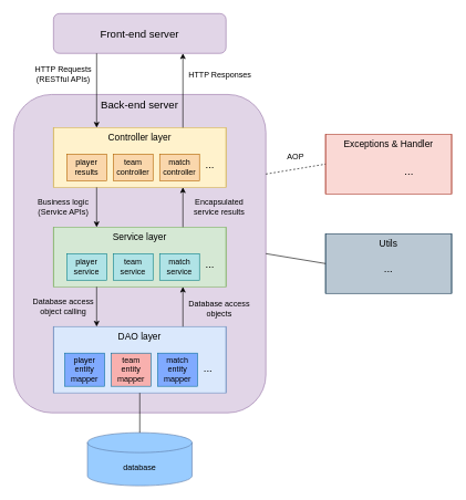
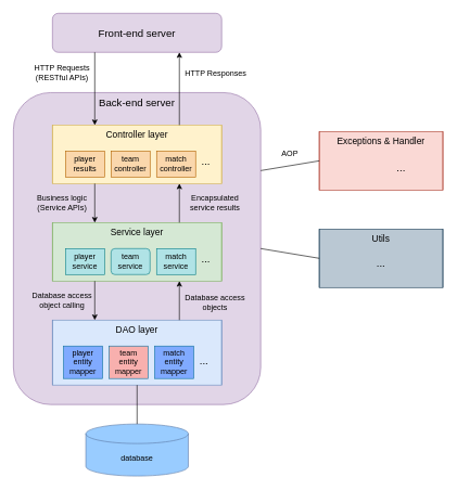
  <mxCell id="0" />
  <mxCell id="1" parent="0" />
  <mxCell id="2" value="&lt;font style=&quot;font-size: 16px;&quot;&gt;Back-end server&lt;/font&gt;" style="rounded=1;whiteSpace=wrap;html=1;fillColor=#e1d5e7;strokeColor=#9673a6;verticalAlign=top;" vertex="1" parent="1"><mxGeometry x="20" y="142" width="380" height="480" as="geometry" /></mxCell>
  <mxCell id="3" value="&lt;font style=&quot;font-size: 14px;&quot;&gt;Controller layer&lt;/font&gt;" style="shape=process;whiteSpace=wrap;html=1;backgroundOutline=1;fillColor=#fff2cc;strokeColor=#d6b656;size=0;verticalAlign=top;" vertex="1" parent="1"><mxGeometry x="80" y="192" width="260" height="90" as="geometry" /></mxCell>
  <mxCell id="4" value="&lt;font style=&quot;font-size: 14px;&quot;&gt;Service layer&lt;/font&gt;" style="shape=process;whiteSpace=wrap;html=1;backgroundOutline=1;fillColor=#d5e8d4;strokeColor=#82b366;size=0;verticalAlign=top;" vertex="1" parent="1"><mxGeometry x="80" y="342" width="260" height="90" as="geometry" /></mxCell>
  <mxCell id="5" value="&lt;font style=&quot;font-size: 14px;&quot;&gt;DAO layer&lt;/font&gt;" style="shape=process;whiteSpace=wrap;html=1;backgroundOutline=1;fillColor=#dae8fc;strokeColor=#6c8ebf;size=0;verticalAlign=top;" vertex="1" parent="1"><mxGeometry x="80" y="492" width="260" height="100" as="geometry" /></mxCell>
  <mxCell id="6" value="database" style="shape=cylinder3;whiteSpace=wrap;html=1;boundedLbl=1;backgroundOutline=1;size=15.0;fillColor=#99CCFF;strokeColor=#5F7DA8;" vertex="1" parent="1"><mxGeometry x="131.25" y="652" width="157.5" height="80" as="geometry" /></mxCell>
  <mxCell id="7" value="" style="endArrow=none;html=1;rounded=0;exitX=0.5;exitY=0;exitDx=0;exitDy=0;exitPerimeter=0;entryX=0.5;entryY=1;entryDx=0;entryDy=0;" edge="1" parent="1" source="6" target="5"><mxGeometry width="50" height="50" relative="1" as="geometry"><mxPoint x="150" y="492" as="sourcePoint" /><mxPoint x="200" y="442" as="targetPoint" /></mxGeometry></mxCell>
  <mxCell id="8" value="&lt;font style=&quot;font-size: 16px;&quot;&gt;Front-end server&lt;/font&gt;" style="rounded=1;whiteSpace=wrap;html=1;fillColor=#e1d5e7;strokeColor=#9673a6;" vertex="1" parent="1"><mxGeometry x="80" y="20" width="260" height="60" as="geometry" /></mxCell>
  <mxCell id="9" value="" style="endArrow=classic;html=1;rounded=0;entryX=0.25;entryY=0;entryDx=0;entryDy=0;exitX=0.25;exitY=1;exitDx=0;exitDy=0;" edge="1" parent="1" source="8" target="3"><mxGeometry width="50" height="50" relative="1" as="geometry"><mxPoint x="70" y="142" as="sourcePoint" /><mxPoint x="170" y="162" as="targetPoint" /></mxGeometry></mxCell>
  <mxCell id="10" value="" style="endArrow=classic;html=1;rounded=0;exitX=0.75;exitY=0;exitDx=0;exitDy=0;entryX=0.75;entryY=1;entryDx=0;entryDy=0;" edge="1" parent="1" source="3" target="8"><mxGeometry width="50" height="50" relative="1" as="geometry"><mxPoint x="70" y="302" as="sourcePoint" /><mxPoint x="300" y="152" as="targetPoint" /></mxGeometry></mxCell>
  <mxCell id="11" value="" style="endArrow=classic;html=1;rounded=0;exitX=0.25;exitY=1;exitDx=0;exitDy=0;entryX=0.25;entryY=0;entryDx=0;entryDy=0;" edge="1" parent="1" source="3" target="4"><mxGeometry width="50" height="50" relative="1" as="geometry"><mxPoint x="70" y="302" as="sourcePoint" /><mxPoint x="190" y="282" as="targetPoint" /></mxGeometry></mxCell>
  <mxCell id="12" value="" style="endArrow=classic;html=1;rounded=0;exitX=0.25;exitY=1;exitDx=0;exitDy=0;entryX=0.25;entryY=0;entryDx=0;entryDy=0;" edge="1" parent="1" source="4" target="5"><mxGeometry width="50" height="50" relative="1" as="geometry"><mxPoint x="70" y="342" as="sourcePoint" /><mxPoint x="120" y="292" as="targetPoint" /></mxGeometry></mxCell>
  <mxCell id="13" value="" style="endArrow=classic;html=1;rounded=0;exitX=0.75;exitY=0;exitDx=0;exitDy=0;entryX=0.75;entryY=1;entryDx=0;entryDy=0;" edge="1" parent="1" source="4" target="3"><mxGeometry width="50" height="50" relative="1" as="geometry"><mxPoint x="70" y="302" as="sourcePoint" /><mxPoint x="120" y="252" as="targetPoint" /></mxGeometry></mxCell>
  <mxCell id="14" value="" style="endArrow=classic;html=1;rounded=0;exitX=0.75;exitY=0;exitDx=0;exitDy=0;entryX=0.75;entryY=1;entryDx=0;entryDy=0;" edge="1" parent="1" source="5" target="4"><mxGeometry width="50" height="50" relative="1" as="geometry"><mxPoint x="70" y="342" as="sourcePoint" /><mxPoint x="120" y="292" as="targetPoint" /></mxGeometry></mxCell>
  <mxCell id="15" value="HTTP Responses" style="text;html=1;align=center;verticalAlign=middle;whiteSpace=wrap;rounded=0;" vertex="1" parent="1"><mxGeometry x="276" y="97" width="110" height="30" as="geometry" /></mxCell>
  <mxCell id="16" value="HTTP Requests&lt;br&gt;(RESTful APIs)" style="text;html=1;align=center;verticalAlign=middle;whiteSpace=wrap;rounded=0;" vertex="1" parent="1"><mxGeometry x="40" y="91" width="110" height="40" as="geometry" /></mxCell>
  <mxCell id="17" value="player&lt;div&gt;results&lt;/div&gt;" style="rounded=0;whiteSpace=wrap;html=1;fillColor=#fad7ac;strokeColor=#b46504;" vertex="1" parent="1"><mxGeometry x="100" y="232" width="60" height="40" as="geometry" /></mxCell>
  <mxCell id="18" value="team&lt;div&gt;controller&lt;/div&gt;" style="rounded=0;whiteSpace=wrap;html=1;fillColor=#fad7ac;strokeColor=#b46504;" vertex="1" parent="1"><mxGeometry x="170" y="232" width="60" height="40" as="geometry" /></mxCell>
  <mxCell id="19" value="match&lt;div&gt;controller&lt;/div&gt;" style="rounded=0;whiteSpace=wrap;html=1;fillColor=#fad7ac;strokeColor=#b46504;" vertex="1" parent="1"><mxGeometry x="240" y="232" width="60" height="40" as="geometry" /></mxCell>
  <mxCell id="20" value="..." style="text;html=1;align=center;verticalAlign=middle;whiteSpace=wrap;rounded=0;fontSize=16;" vertex="1" parent="1"><mxGeometry x="306" y="232" width="20" height="30" as="geometry" /></mxCell>
  <mxCell id="21" value="player&lt;div&gt;service&lt;/div&gt;" style="rounded=0;whiteSpace=wrap;html=1;fillColor=#b0e3e6;strokeColor=#0e8088;" vertex="1" parent="1"><mxGeometry x="100" y="382" width="60" height="40" as="geometry" /></mxCell>
- <mxCell id="22" value="team&lt;div&gt;service&lt;/div&gt;" style="rounded=0;whiteSpace=wrap;html=1;fillColor=#b0e3e6;strokeColor=#0e8088;" vertex="1" parent="1"><mxGeometry x="170" y="382" width="60" height="40" as="geometry" /></mxCell>
+ <mxCell id="22" value="team&lt;div&gt;service&lt;/div&gt;" style="whiteSpace=wrap;html=1;fillColor=#b0e3e6;strokeColor=#0e8088;rounded=1;" vertex="1" parent="1"><mxGeometry x="170" y="382" width="60" height="40" as="geometry" /></mxCell>
  <mxCell id="23" value="match&lt;div&gt;service&lt;/div&gt;" style="rounded=0;whiteSpace=wrap;html=1;fillColor=#b0e3e6;strokeColor=#0e8088;" vertex="1" parent="1"><mxGeometry x="240" y="382" width="60" height="40" as="geometry" /></mxCell>
  <mxCell id="24" value="..." style="text;html=1;align=center;verticalAlign=middle;whiteSpace=wrap;rounded=0;fontSize=16;" vertex="1" parent="1"><mxGeometry x="306" y="382" width="20" height="30" as="geometry" /></mxCell>
  <mxCell id="25" value="player&lt;div&gt;&lt;div&gt;entity&lt;/div&gt;&lt;/div&gt;&lt;div&gt;mapper&lt;/div&gt;" style="rounded=0;whiteSpace=wrap;html=1;fillColor=#80AAFF;strokeColor=#10739e;" vertex="1" parent="1"><mxGeometry x="97" y="532" width="60" height="50" as="geometry" /></mxCell>
  <mxCell id="26" value="team&lt;div&gt;entity&lt;br&gt;&lt;div&gt;mapper&lt;/div&gt;&lt;/div&gt;" style="rounded=0;whiteSpace=wrap;html=1;fillColor=#f8b0ae;strokeColor=#10739e;" vertex="1" parent="1"><mxGeometry x="167" y="532" width="60" height="50" as="geometry" /></mxCell>
  <mxCell id="27" value="match&lt;div&gt;entity mapper&lt;/div&gt;" style="rounded=0;whiteSpace=wrap;html=1;fillColor=#80AAFF;strokeColor=#10739e;" vertex="1" parent="1"><mxGeometry x="237" y="532" width="60" height="50" as="geometry" /></mxCell>
  <mxCell id="28" value="..." style="text;html=1;align=center;verticalAlign=middle;whiteSpace=wrap;rounded=0;fontSize=16;" vertex="1" parent="1"><mxGeometry x="303" y="539" width="20" height="30" as="geometry" /></mxCell>
  <mxCell id="29" value="Business logic&lt;br&gt;(Service APIs)" style="text;html=1;align=center;verticalAlign=middle;whiteSpace=wrap;rounded=0;" vertex="1" parent="1"><mxGeometry x="40" y="292" width="110" height="40" as="geometry" /></mxCell>
  <mxCell id="30" value="Database access object calling" style="text;html=1;align=center;verticalAlign=middle;whiteSpace=wrap;rounded=0;" vertex="1" parent="1"><mxGeometry x="40" y="442" width="110" height="40" as="geometry" /></mxCell>
  <mxCell id="31" value="&lt;font style=&quot;font-size: 14px;&quot;&gt;Exceptions &amp;amp; Handler&lt;/font&gt;" style="shape=process;whiteSpace=wrap;html=1;backgroundOutline=1;fillColor=#fad9d5;strokeColor=#ae4132;size=0;verticalAlign=top;" vertex="1" parent="1"><mxGeometry x="490" y="202" width="190" height="90" as="geometry" /></mxCell>
  <mxCell id="32" value="&lt;font style=&quot;font-size: 14px;&quot;&gt;Utils&lt;/font&gt;" style="shape=process;whiteSpace=wrap;html=1;backgroundOutline=1;size=0;verticalAlign=top;fillColor=#bac8d3;strokeColor=#23445d;" vertex="1" parent="1"><mxGeometry x="490" y="352" width="190" height="90" as="geometry" /></mxCell>
  <mxCell id="33" value="..." style="text;html=1;align=center;verticalAlign=middle;whiteSpace=wrap;rounded=0;fontSize=16;" vertex="1" parent="1"><mxGeometry x="606" y="242" width="20" height="30" as="geometry" /></mxCell>
  <mxCell id="34" value="..." style="text;html=1;align=center;verticalAlign=middle;whiteSpace=wrap;rounded=0;fontSize=16;" vertex="1" parent="1"><mxGeometry x="575" y="390" width="20" height="30" as="geometry" /></mxCell>
- <mxCell id="35" value="" style="endArrow=none;html=1;rounded=0;entryX=0;entryY=0.5;entryDx=0;entryDy=0;exitX=1;exitY=0.25;exitDx=0;exitDy=0;dashed=1;" edge="1" parent="1" source="2" target="31"><mxGeometry width="50" height="50" relative="1" as="geometry"><mxPoint x="430" y="272" as="sourcePoint" /><mxPoint x="430" y="292" as="targetPoint" /></mxGeometry></mxCell>
+ <mxCell id="35" value="" style="endArrow=none;html=1;rounded=0;entryX=0;entryY=0.5;entryDx=0;entryDy=0;exitX=1;exitY=0.25;exitDx=0;exitDy=0;" edge="1" parent="1" source="2" target="31"><mxGeometry width="50" height="50" relative="1" as="geometry"><mxPoint x="430" y="272" as="sourcePoint" /><mxPoint x="430" y="292" as="targetPoint" /></mxGeometry></mxCell>
  <mxCell id="36" value="AOP" style="text;html=1;align=center;verticalAlign=middle;whiteSpace=wrap;rounded=0;" vertex="1" parent="1"><mxGeometry x="420" y="222" width="50" height="30" as="geometry" /></mxCell>
  <mxCell id="37" value="" style="endArrow=none;html=1;rounded=0;entryX=0;entryY=0.5;entryDx=0;entryDy=0;exitX=1;exitY=0.5;exitDx=0;exitDy=0;" edge="1" parent="1" source="2" target="32"><mxGeometry width="50" height="50" relative="1" as="geometry"><mxPoint x="380" y="342" as="sourcePoint" /><mxPoint x="430" y="292" as="targetPoint" /></mxGeometry></mxCell>
  <mxCell id="38" value="Database access&lt;div&gt;objects&lt;/div&gt;" style="text;html=1;align=center;verticalAlign=middle;whiteSpace=wrap;rounded=0;" vertex="1" parent="1"><mxGeometry x="275" y="444.5" width="110" height="40" as="geometry" /></mxCell>
  <mxCell id="39" value="Encapsulated service results" style="text;html=1;align=center;verticalAlign=middle;whiteSpace=wrap;rounded=0;" vertex="1" parent="1"><mxGeometry x="275" y="292" width="110" height="40" as="geometry" /></mxCell>
